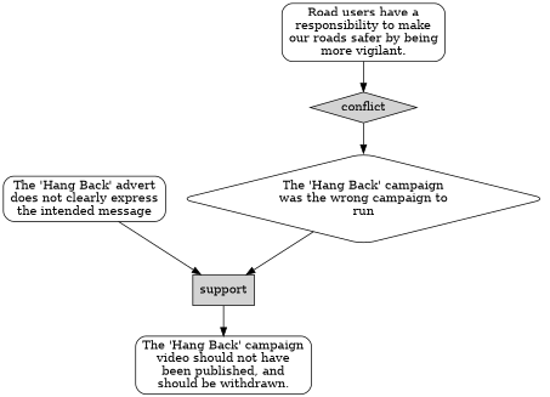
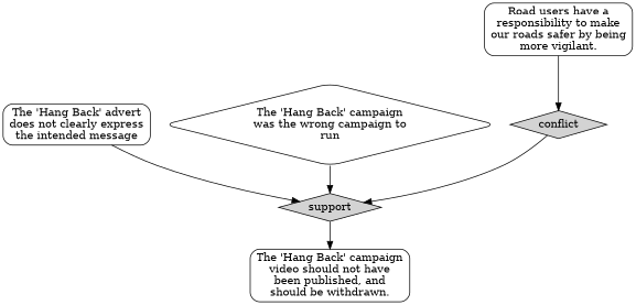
  digraph {
    node [shape=box style=rounded]
    n1 [label="The 'Hang Back' campaign\nvideo should not have\nbeen published, and\nshould be withdrawn."]
-   n2 [label=support style=filled]
+   n2 [label=support shape=diamond style=filled]
    n3 [label="The 'Hang Back' advert\ndoes not clearly express\nthe intended message"]
    n4 [label="The 'Hang Back' campaign\nwas the wrong campaign to\nrun" shape=diamond]
    n5 [label=conflict shape=diamond style=filled]
    n6 [label="Road users have a\nresponsibility to make\nour roads safer by being\nmore vigilant."]
    n2 -> n1
    n3 -> n2
    n4 -> n2
-   n5 -> n4
+   n5 -> n2
    n6 -> n5
  }
